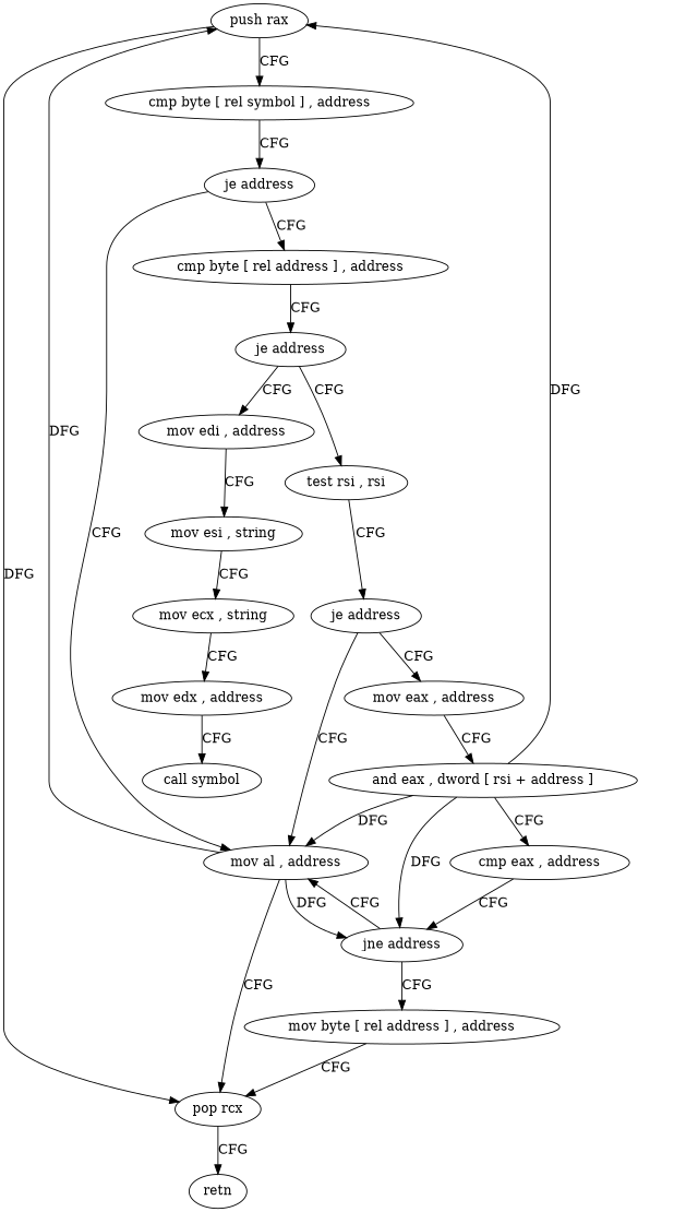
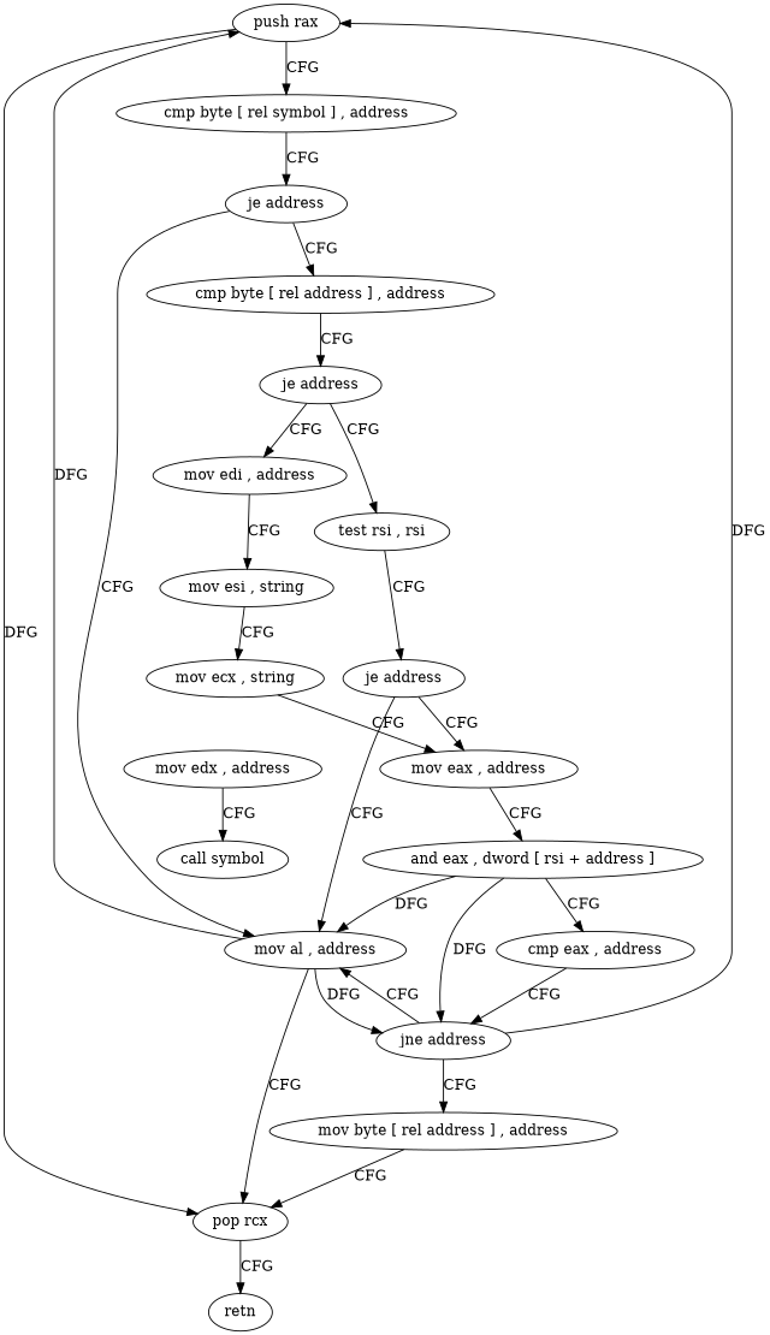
  digraph {
    n1 [label="push rax"]
    n2 [label="cmp byte [ rel symbol ] , address"]
    n3 [label="pop rcx"]
    n4 [label="je address"]
    n5 [label=retn]
    n6 [label="mov al , address"]
    n7 [label="cmp byte [ rel address ] , address"]
    n8 [label="jne address"]
    n9 [label="je address"]
    n10 [label="mov byte [ rel address ] , address"]
    n11 [label="mov edi , address"]
    n12 [label="test rsi , rsi"]
    n13 [label="mov esi , string"]
    n14 [label="je address"]
    n15 [label="mov ecx , string"]
    n16 [label="mov eax , address"]
    n17 [label="mov edx , address"]
    n18 [label="call symbol"]
    n19 [label="and eax , dword [ rsi + address ]"]
    n20 [label="cmp eax , address"]
    n1 -> n2 [label=CFG]
    n1 -> n3 [label=DFG]
    n2 -> n4 [label=CFG]
    n3 -> n5 [label=CFG]
    n4 -> n6 [label=CFG]
    n4 -> n7 [label=CFG]
    n6 -> n1 [label=DFG]
    n6 -> n3 [label=CFG]
    n6 -> n8 [label=DFG]
    n7 -> n9 [label=CFG]
    n8 -> n6 [label=CFG]
    n8 -> n10 [label=CFG]
    n9 -> n11 [label=CFG]
    n9 -> n12 [label=CFG]
    n10 -> n3 [label=CFG]
    n11 -> n13 [label=CFG]
    n12 -> n14 [label=CFG]
    n13 -> n15 [label=CFG]
    n14 -> n6 [label=CFG]
    n14 -> n16 [label=CFG]
-   n15 -> n17 [label=CFG]
+   n15 -> n16 [label=CFG]
    n16 -> n19 [label=CFG]
    n17 -> n18 [label=CFG]
-   n19 -> n1 [label=DFG]
+   n8 -> n1 [label=DFG]
    n19 -> n6 [label=DFG]
    n19 -> n8 [label=DFG]
    n19 -> n20 [label=CFG]
    n20 -> n8 [label=CFG]
  }
